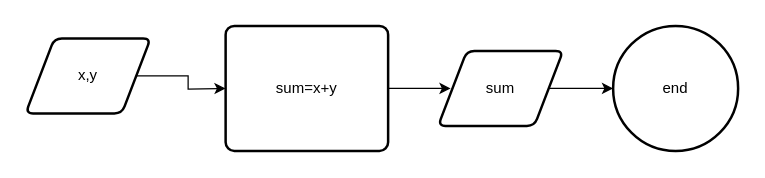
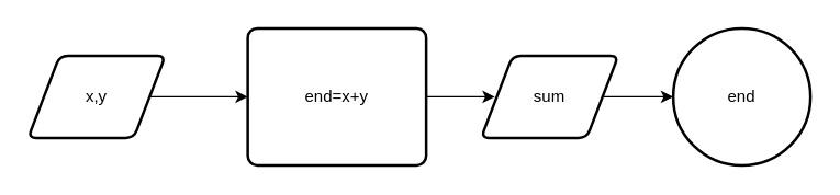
  <mxCell id="0" />
  <mxCell id="1" parent="0" />
  <mxCell id="2" style="edgeStyle=orthogonalEdgeStyle;rounded=0;orthogonalLoop=1;jettySize=auto;html=1;" edge="1" parent="1" source="3"><mxGeometry relative="1" as="geometry"><mxPoint x="180" y="70" as="targetPoint" /></mxGeometry></mxCell>
- <mxCell id="3" value="x,y" style="shape=parallelogram;html=1;strokeWidth=2;perimeter=parallelogramPerimeter;whiteSpace=wrap;rounded=1;arcSize=12;size=0.23;" vertex="1" parent="1"><mxGeometry x="20" y="30" width="100" height="60" as="geometry" /></mxCell>
+ <mxCell id="3" value="x,y" style="shape=parallelogram;html=1;strokeWidth=2;perimeter=parallelogramPerimeter;whiteSpace=wrap;rounded=1;arcSize=12;size=0.23;" vertex="1" parent="1"><mxGeometry x="20" y="40" width="100" height="60" as="geometry" /></mxCell>
  <mxCell id="4" style="edgeStyle=orthogonalEdgeStyle;rounded=0;orthogonalLoop=1;jettySize=auto;html=1;" edge="1" parent="1" source="5"><mxGeometry relative="1" as="geometry"><mxPoint x="360" y="70" as="targetPoint" /></mxGeometry></mxCell>
- <mxCell id="5" value="sum=x+y" style="rounded=1;whiteSpace=wrap;html=1;absoluteArcSize=1;arcSize=14;strokeWidth=2;" vertex="1" parent="1"><mxGeometry x="180" y="20" width="130" height="100" as="geometry" /></mxCell>
+ <mxCell id="5" value="end=x+y" style="rounded=1;whiteSpace=wrap;html=1;absoluteArcSize=1;arcSize=14;strokeWidth=2;" vertex="1" parent="1"><mxGeometry x="180" y="20" width="130" height="100" as="geometry" /></mxCell>
  <mxCell id="6" style="edgeStyle=orthogonalEdgeStyle;rounded=0;orthogonalLoop=1;jettySize=auto;html=1;" edge="1" parent="1" source="7"><mxGeometry relative="1" as="geometry"><mxPoint x="490" y="70" as="targetPoint" /></mxGeometry></mxCell>
  <mxCell id="7" value="sum" style="shape=parallelogram;html=1;strokeWidth=2;perimeter=parallelogramPerimeter;whiteSpace=wrap;rounded=1;arcSize=12;size=0.23;" vertex="1" parent="1"><mxGeometry x="350" y="40" width="100" height="60" as="geometry" /></mxCell>
  <mxCell id="8" value="end" style="strokeWidth=2;html=1;shape=mxgraph.flowchart.start_2;whiteSpace=wrap;" vertex="1" parent="1"><mxGeometry x="490" y="20" width="100" height="100" as="geometry" /></mxCell>
